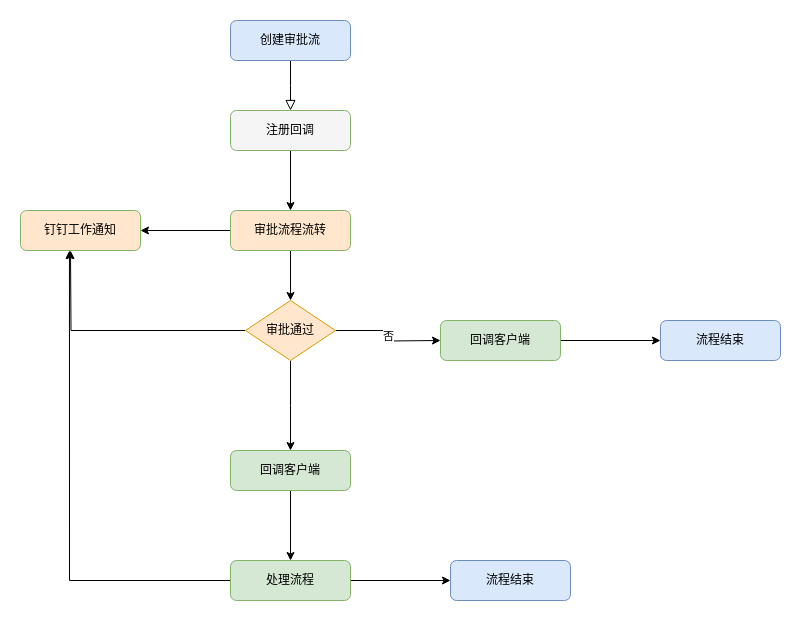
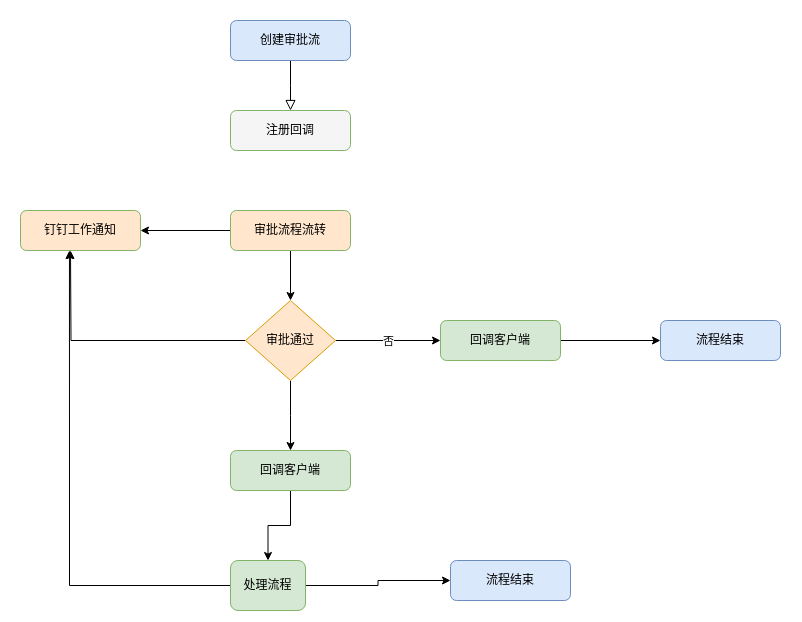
  <mxCell id="0" />
  <mxCell id="1" parent="0" />
  <mxCell id="2" value="" style="rounded=0;html=1;jettySize=auto;orthogonalLoop=1;fontSize=11;endArrow=block;endFill=0;endSize=8;strokeWidth=1;shadow=0;labelBackgroundColor=none;edgeStyle=orthogonalEdgeStyle;" parent="1" source="3" edge="1"><mxGeometry relative="1" as="geometry"><mxPoint x="290" y="110" as="targetPoint" /></mxGeometry></mxCell>
  <mxCell id="3" value="创建审批流" style="rounded=1;whiteSpace=wrap;html=1;fontSize=12;glass=0;strokeWidth=1;shadow=0;fillColor=#dae8fc;strokeColor=#6c8ebf;" parent="1" vertex="1"><mxGeometry x="230" y="20" width="120" height="40" as="geometry" /></mxCell>
- <mxCell id="4" style="edgeStyle=orthogonalEdgeStyle;rounded=0;orthogonalLoop=1;jettySize=auto;html=1;exitX=0.5;exitY=1;exitDx=0;exitDy=0;" edge="1" parent="1" source="5" target="8"><mxGeometry relative="1" as="geometry" /></mxCell>
  <mxCell id="5" value="注册回调" style="rounded=1;whiteSpace=wrap;html=1;fontSize=12;glass=0;strokeWidth=1;shadow=0;fillColor=#f5f5f5;strokeColor=#82b366;" vertex="1" parent="1"><mxGeometry x="230" y="110" width="120" height="40" as="geometry" /></mxCell>
  <mxCell id="6" style="edgeStyle=orthogonalEdgeStyle;rounded=0;orthogonalLoop=1;jettySize=auto;html=1;entryX=0.5;entryY=0;entryDx=0;entryDy=0;" edge="1" parent="1" source="8" target="12"><mxGeometry relative="1" as="geometry" /></mxCell>
  <mxCell id="7" style="edgeStyle=orthogonalEdgeStyle;rounded=0;orthogonalLoop=1;jettySize=auto;html=1;exitX=0;exitY=0.5;exitDx=0;exitDy=0;" edge="1" parent="1" source="8" target="22"><mxGeometry relative="1" as="geometry" /></mxCell>
  <mxCell id="8" value="审批流程流转" style="rounded=1;whiteSpace=wrap;html=1;fontSize=12;glass=0;strokeWidth=1;shadow=0;fillColor=#ffe6cc;strokeColor=#82b366;" vertex="1" parent="1"><mxGeometry x="230" y="210" width="120" height="40" as="geometry" /></mxCell>
  <mxCell id="9" value="否" style="edgeStyle=orthogonalEdgeStyle;rounded=0;orthogonalLoop=1;jettySize=auto;html=1;exitX=1;exitY=0.5;exitDx=0;exitDy=0;" edge="1" parent="1" source="12"><mxGeometry relative="1" as="geometry"><mxPoint x="440" y="340" as="targetPoint" /></mxGeometry></mxCell>
  <mxCell id="10" style="edgeStyle=orthogonalEdgeStyle;rounded=0;orthogonalLoop=1;jettySize=auto;html=1;exitX=0.5;exitY=1;exitDx=0;exitDy=0;" edge="1" parent="1" source="12"><mxGeometry relative="1" as="geometry"><mxPoint x="290" y="450" as="targetPoint" /></mxGeometry></mxCell>
  <mxCell id="11" style="edgeStyle=orthogonalEdgeStyle;rounded=0;orthogonalLoop=1;jettySize=auto;html=1;exitX=0;exitY=0.5;exitDx=0;exitDy=0;" edge="1" parent="1" source="12"><mxGeometry relative="1" as="geometry"><mxPoint y="250" as="targetPoint" x="70" /></mxGeometry></mxCell>
- <mxCell id="12" value="审批通过" style="rhombus;whiteSpace=wrap;html=1;fillColor=#ffe6cc;strokeColor=#d79b00;" vertex="1" parent="1"><mxGeometry x="245" y="300" width="90" height="60" as="geometry" /></mxCell>
+ <mxCell id="12" value="审批通过" style="rhombus;whiteSpace=wrap;html=1;fillColor=#ffe6cc;strokeColor=#d79b00;" vertex="1" parent="1"><mxGeometry x="245" y="300" width="90" height="80" as="geometry" /></mxCell>
  <mxCell id="13" style="edgeStyle=orthogonalEdgeStyle;rounded=0;orthogonalLoop=1;jettySize=auto;html=1;exitX=1;exitY=0.5;exitDx=0;exitDy=0;" edge="1" parent="1" source="14" target="15"><mxGeometry relative="1" as="geometry" /></mxCell>
  <mxCell id="14" value="回调客户端" style="rounded=1;whiteSpace=wrap;html=1;fontSize=12;glass=0;strokeWidth=1;shadow=0;fillColor=#d5e8d4;strokeColor=#82b366;" vertex="1" parent="1"><mxGeometry x="440" y="320" width="120" height="40" as="geometry" /></mxCell>
  <mxCell id="15" value="流程结束" style="rounded=1;whiteSpace=wrap;html=1;fontSize=12;glass=0;strokeWidth=1;shadow=0;fillColor=#dae8fc;strokeColor=#6c8ebf;" vertex="1" parent="1"><mxGeometry x="660" y="320" width="120" height="40" as="geometry" /></mxCell>
  <mxCell id="16" style="edgeStyle=orthogonalEdgeStyle;rounded=0;orthogonalLoop=1;jettySize=auto;html=1;exitX=0.5;exitY=1;exitDx=0;exitDy=0;entryX=0.5;entryY=0;entryDx=0;entryDy=0;" edge="1" parent="1" source="17" target="20"><mxGeometry relative="1" as="geometry" /></mxCell>
  <mxCell id="17" value="回调客户端" style="rounded=1;whiteSpace=wrap;html=1;fontSize=12;glass=0;strokeWidth=1;shadow=0;fillColor=#d5e8d4;strokeColor=#82b366;" vertex="1" parent="1"><mxGeometry x="230" y="450" width="120" height="40" as="geometry" /></mxCell>
  <mxCell id="18" style="edgeStyle=orthogonalEdgeStyle;rounded=0;orthogonalLoop=1;jettySize=auto;html=1;exitX=1;exitY=0.5;exitDx=0;exitDy=0;" edge="1" parent="1" source="20" target="21"><mxGeometry relative="1" as="geometry" /></mxCell>
  <mxCell id="19" style="edgeStyle=orthogonalEdgeStyle;rounded=0;orthogonalLoop=1;jettySize=auto;html=1;entryX=0.408;entryY=1;entryDx=0;entryDy=0;entryPerimeter=0;" edge="1" parent="1" source="20" target="22"><mxGeometry relative="1" as="geometry" /></mxCell>
- <mxCell id="20" value="处理流程" style="rounded=1;whiteSpace=wrap;html=1;fontSize=12;glass=0;strokeWidth=1;shadow=0;fillColor=#d5e8d4;strokeColor=#82b366;" vertex="1" parent="1"><mxGeometry x="230" y="560" width="120" height="40" as="geometry" /></mxCell>
+ <mxCell id="20" value="处理流程" style="rounded=1;whiteSpace=wrap;html=1;fontSize=12;glass=0;strokeWidth=1;shadow=0;fillColor=#d5e8d4;strokeColor=#82b366;" vertex="1" parent="1"><mxGeometry x="230" y="560" width="75" height="50" as="geometry" /></mxCell>
  <mxCell id="21" value="流程结束" style="rounded=1;whiteSpace=wrap;html=1;fontSize=12;glass=0;strokeWidth=1;shadow=0;fillColor=#dae8fc;strokeColor=#6c8ebf;" vertex="1" parent="1"><mxGeometry x="450" y="560" width="120" height="40" as="geometry" /></mxCell>
  <mxCell id="22" value="钉钉工作通知" style="rounded=1;whiteSpace=wrap;html=1;fontSize=12;glass=0;strokeWidth=1;shadow=0;fillColor=#ffe6cc;strokeColor=#82b366;" vertex="1" parent="1"><mxGeometry x="20" y="210" width="120" height="40" as="geometry" /></mxCell>
